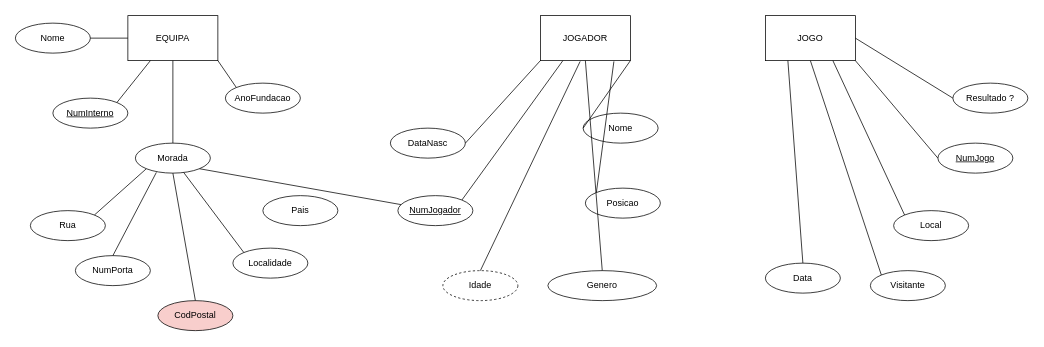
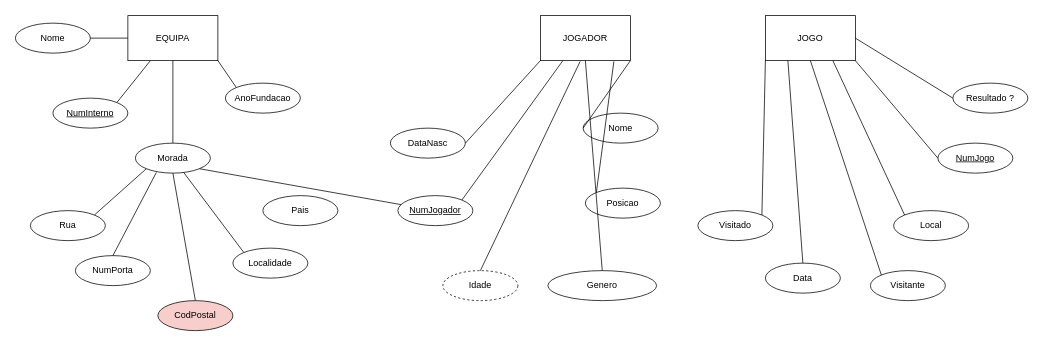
  <mxCell id="0" />
  <mxCell id="1" parent="0" />
  <mxCell id="2" value="EQUIPA" style="rounded=0;whiteSpace=wrap;html=1;" vertex="1" parent="1"><mxGeometry x="170" y="20" width="120" height="60" as="geometry" /></mxCell>
  <mxCell id="3" value="JOGADOR" style="rounded=0;whiteSpace=wrap;html=1;" vertex="1" parent="1"><mxGeometry x="720" y="20" width="120" height="60" as="geometry" /></mxCell>
  <mxCell id="4" value="JOGO" style="rounded=0;whiteSpace=wrap;html=1;" vertex="1" parent="1"><mxGeometry x="1020" y="20" width="120" height="60" as="geometry" /></mxCell>
  <mxCell id="5" value="Pais" style="ellipse;whiteSpace=wrap;html=1;align=center;" vertex="1" parent="1"><mxGeometry x="350" y="260" width="100" height="40" as="geometry" /></mxCell>
  <mxCell id="6" value="Rua" style="ellipse;whiteSpace=wrap;html=1;align=center;" vertex="1" parent="1"><mxGeometry x="40" y="280" width="100" height="40" as="geometry" /></mxCell>
  <mxCell id="7" value="NumInterno" style="ellipse;whiteSpace=wrap;html=1;align=center;fontStyle=4;" vertex="1" parent="1"><mxGeometry x="70" y="130" width="100" height="40" as="geometry" /></mxCell>
  <mxCell id="8" value="AnoFundacao" style="ellipse;whiteSpace=wrap;html=1;align=center;" vertex="1" parent="1"><mxGeometry x="300" y="110" width="100" height="40" as="geometry" /></mxCell>
  <mxCell id="9" value="Morada" style="ellipse;whiteSpace=wrap;html=1;align=center;" vertex="1" parent="1"><mxGeometry x="180" y="190" width="100" height="40" as="geometry" /></mxCell>
  <mxCell id="10" value="Nome" style="ellipse;whiteSpace=wrap;html=1;align=center;" vertex="1" parent="1"><mxGeometry x="20" y="30" width="100" height="40" as="geometry" /></mxCell>
  <mxCell id="11" value="NumPorta" style="ellipse;whiteSpace=wrap;html=1;align=center;" vertex="1" parent="1"><mxGeometry x="100" y="340" width="100" height="40" as="geometry" /></mxCell>
  <mxCell id="12" value="Nome" style="ellipse;whiteSpace=wrap;html=1;align=center;" vertex="1" parent="1"><mxGeometry x="777" y="150" width="100" height="40" as="geometry" /></mxCell>
  <mxCell id="13" value="Genero" style="ellipse;whiteSpace=wrap;html=1;align=center;" vertex="1" parent="1"><mxGeometry x="730" y="360" width="145" height="40" as="geometry" /></mxCell>
  <mxCell id="14" value="DataNasc" style="ellipse;whiteSpace=wrap;html=1;align=center;" vertex="1" parent="1"><mxGeometry x="520" y="170" width="100" height="40" as="geometry" /></mxCell>
  <mxCell id="15" value="NumJogador" style="ellipse;whiteSpace=wrap;html=1;align=center;fontStyle=4;" vertex="1" parent="1"><mxGeometry x="530" y="260" width="100" height="40" as="geometry" /></mxCell>
  <mxCell id="16" value="Posicao" style="ellipse;whiteSpace=wrap;html=1;align=center;" vertex="1" parent="1"><mxGeometry x="780" y="250" width="100" height="40" as="geometry" /></mxCell>
  <mxCell id="17" value="CodPostal" style="ellipse;whiteSpace=wrap;html=1;align=center;fillColor=#f8cecc;" vertex="1" parent="1"><mxGeometry x="210" y="400" width="100" height="40" as="geometry" /></mxCell>
  <mxCell id="18" value="Localidade" style="ellipse;whiteSpace=wrap;html=1;align=center;" vertex="1" parent="1"><mxGeometry x="310" y="330" width="100" height="40" as="geometry" /></mxCell>
  <mxCell id="19" value="Idade" style="ellipse;whiteSpace=wrap;html=1;align=center;dashed=1;" vertex="1" parent="1"><mxGeometry x="590" y="360" width="100" height="40" as="geometry" /></mxCell>
  <mxCell id="20" value="NumJogo" style="ellipse;whiteSpace=wrap;html=1;align=center;fontStyle=4;" vertex="1" parent="1"><mxGeometry x="1250" y="190" width="100" height="40" as="geometry" /></mxCell>
  <mxCell id="21" value="Data" style="ellipse;whiteSpace=wrap;html=1;align=center;" vertex="1" parent="1"><mxGeometry x="1020" y="350" width="100" height="40" as="geometry" /></mxCell>
  <mxCell id="22" value="Visitante" style="ellipse;whiteSpace=wrap;html=1;align=center;" vertex="1" parent="1"><mxGeometry x="1160" y="360" width="100" height="40" as="geometry" /></mxCell>
+ <mxCell id="23" value="Visitado" style="ellipse;whiteSpace=wrap;html=1;align=center;" vertex="1" parent="1"><mxGeometry x="930" y="280" width="100" height="40" as="geometry" /></mxCell>
  <mxCell id="24" value="Resultado ?" style="ellipse;whiteSpace=wrap;html=1;align=center;" vertex="1" parent="1"><mxGeometry x="1270" y="110" width="100" height="40" as="geometry" /></mxCell>
  <mxCell id="25" value="Local" style="ellipse;whiteSpace=wrap;html=1;align=center;" vertex="1" parent="1"><mxGeometry x="1191" y="280" width="100" height="40" as="geometry" /></mxCell>
  <mxCell id="26" value="" style="endArrow=none;html=1;rounded=0;exitX=0;exitY=0;exitDx=0;exitDy=0;entryX=0.5;entryY=1;entryDx=0;entryDy=0;" edge="1" parent="1" source="22" target="4"><mxGeometry width="50" height="50" relative="1" as="geometry"><mxPoint x="510" y="320" as="sourcePoint" /><mxPoint x="560" y="270" as="targetPoint" /></mxGeometry></mxCell>
  <mxCell id="27" value="" style="endArrow=none;html=1;rounded=0;exitX=0;exitY=0;exitDx=0;exitDy=0;entryX=0.75;entryY=1;entryDx=0;entryDy=0;" edge="1" parent="1" source="25" target="4"><mxGeometry width="50" height="50" relative="1" as="geometry"><mxPoint x="510" y="320" as="sourcePoint" /><mxPoint x="560" y="270" as="targetPoint" /></mxGeometry></mxCell>
  <mxCell id="28" value="" style="endArrow=none;html=1;rounded=0;exitX=0;exitY=0.5;exitDx=0;exitDy=0;entryX=1;entryY=1;entryDx=0;entryDy=0;" edge="1" parent="1" source="20" target="4"><mxGeometry width="50" height="50" relative="1" as="geometry"><mxPoint x="510" y="320" as="sourcePoint" /><mxPoint x="560" y="270" as="targetPoint" /></mxGeometry></mxCell>
  <mxCell id="29" value="" style="endArrow=none;html=1;rounded=0;exitX=0;exitY=0.5;exitDx=0;exitDy=0;entryX=1;entryY=0.5;entryDx=0;entryDy=0;" edge="1" parent="1" source="24" target="4"><mxGeometry width="50" height="50" relative="1" as="geometry"><mxPoint x="510" y="320" as="sourcePoint" /><mxPoint x="560" y="270" as="targetPoint" /></mxGeometry></mxCell>
  <mxCell id="30" value="" style="endArrow=none;html=1;rounded=0;exitX=0.5;exitY=0;exitDx=0;exitDy=0;entryX=0.442;entryY=1.017;entryDx=0;entryDy=0;entryPerimeter=0;" edge="1" parent="1" source="19" target="3"><mxGeometry width="50" height="50" relative="1" as="geometry"><mxPoint x="510" y="320" as="sourcePoint" /><mxPoint x="560" y="270" as="targetPoint" /></mxGeometry></mxCell>
  <mxCell id="31" value="" style="endArrow=none;html=1;rounded=0;exitX=1;exitY=0;exitDx=0;exitDy=0;entryX=0.25;entryY=1;entryDx=0;entryDy=0;" edge="1" parent="1" source="15" target="3"><mxGeometry width="50" height="50" relative="1" as="geometry"><mxPoint x="510" y="320" as="sourcePoint" /><mxPoint x="560" y="270" as="targetPoint" /></mxGeometry></mxCell>
  <mxCell id="32" value="" style="endArrow=none;html=1;rounded=0;entryX=0.5;entryY=0;entryDx=0;entryDy=0;exitX=0.5;exitY=1;exitDx=0;exitDy=0;" edge="1" parent="1" source="3" target="13"><mxGeometry width="50" height="50" relative="1" as="geometry"><mxPoint x="510" y="320" as="sourcePoint" /><mxPoint x="560" y="270" as="targetPoint" /></mxGeometry></mxCell>
  <mxCell id="33" value="" style="endArrow=none;html=1;rounded=0;exitX=0;exitY=0;exitDx=0;exitDy=0;entryX=0.817;entryY=1.017;entryDx=0;entryDy=0;entryPerimeter=0;" edge="1" parent="1" source="16" target="3"><mxGeometry width="50" height="50" relative="1" as="geometry"><mxPoint x="510" y="320" as="sourcePoint" /><mxPoint x="560" y="270" as="targetPoint" /></mxGeometry></mxCell>
  <mxCell id="34" value="" style="endArrow=none;html=1;rounded=0;exitX=0;exitY=0.5;exitDx=0;exitDy=0;entryX=1;entryY=1;entryDx=0;entryDy=0;" edge="1" parent="1" source="12" target="3"><mxGeometry width="50" height="50" relative="1" as="geometry"><mxPoint x="510" y="320" as="sourcePoint" /><mxPoint x="560" y="270" as="targetPoint" /></mxGeometry></mxCell>
  <mxCell id="35" value="" style="endArrow=none;html=1;rounded=0;exitX=0;exitY=1;exitDx=0;exitDy=0;entryX=1;entryY=0.5;entryDx=0;entryDy=0;" edge="1" parent="1" source="3" target="14"><mxGeometry width="50" height="50" relative="1" as="geometry"><mxPoint x="510" y="320" as="sourcePoint" /><mxPoint x="560" y="270" as="targetPoint" /></mxGeometry></mxCell>
  <mxCell id="36" value="" style="endArrow=none;html=1;rounded=0;exitX=1;exitY=0;exitDx=0;exitDy=0;entryX=0;entryY=1;entryDx=0;entryDy=0;" edge="1" parent="1" source="6" target="9"><mxGeometry width="50" height="50" relative="1" as="geometry"><mxPoint x="510" y="320" as="sourcePoint" /><mxPoint x="560" y="270" as="targetPoint" /></mxGeometry></mxCell>
  <mxCell id="37" value="" style="endArrow=none;html=1;rounded=0;exitX=0.5;exitY=0;exitDx=0;exitDy=0;entryX=0.28;entryY=0.975;entryDx=0;entryDy=0;entryPerimeter=0;" edge="1" parent="1" source="11" target="9"><mxGeometry width="50" height="50" relative="1" as="geometry"><mxPoint x="510" y="320" as="sourcePoint" /><mxPoint x="560" y="270" as="targetPoint" /></mxGeometry></mxCell>
  <mxCell id="38" value="" style="endArrow=none;html=1;rounded=0;exitX=0;exitY=0;exitDx=0;exitDy=0;" edge="1" parent="1" source="18" target="9"><mxGeometry width="50" height="50" relative="1" as="geometry"><mxPoint x="510" y="320" as="sourcePoint" /><mxPoint x="560" y="270" as="targetPoint" /></mxGeometry></mxCell>
  <mxCell id="39" value="" style="endArrow=none;html=1;rounded=0;exitX=0.5;exitY=1;exitDx=0;exitDy=0;entryX=0.5;entryY=0;entryDx=0;entryDy=0;" edge="1" parent="1" source="9" target="17"><mxGeometry width="50" height="50" relative="1" as="geometry"><mxPoint x="510" y="320" as="sourcePoint" /><mxPoint x="560" y="270" as="targetPoint" /></mxGeometry></mxCell>
  <mxCell id="40" value="" style="endArrow=none;html=1;rounded=0;exitX=1;exitY=1;exitDx=0;exitDy=0;" edge="1" parent="1" source="9" target="15"><mxGeometry width="50" height="50" relative="1" as="geometry"><mxPoint x="510" y="320" as="sourcePoint" /><mxPoint x="560" y="270" as="targetPoint" /></mxGeometry></mxCell>
  <mxCell id="41" value="" style="endArrow=none;html=1;rounded=0;exitX=0.5;exitY=0;exitDx=0;exitDy=0;entryX=0.5;entryY=1;entryDx=0;entryDy=0;" edge="1" parent="1" source="9" target="2"><mxGeometry width="50" height="50" relative="1" as="geometry"><mxPoint x="510" y="320" as="sourcePoint" /><mxPoint x="560" y="270" as="targetPoint" /></mxGeometry></mxCell>
  <mxCell id="42" value="" style="endArrow=none;html=1;rounded=0;exitX=0;exitY=0;exitDx=0;exitDy=0;entryX=1;entryY=1;entryDx=0;entryDy=0;" edge="1" parent="1" source="8" target="2"><mxGeometry width="50" height="50" relative="1" as="geometry"><mxPoint x="510" y="320" as="sourcePoint" /><mxPoint x="560" y="270" as="targetPoint" /></mxGeometry></mxCell>
  <mxCell id="43" value="" style="endArrow=none;html=1;rounded=0;exitX=1;exitY=0;exitDx=0;exitDy=0;entryX=0.25;entryY=1;entryDx=0;entryDy=0;" edge="1" parent="1" source="7" target="2"><mxGeometry width="50" height="50" relative="1" as="geometry"><mxPoint x="510" y="320" as="sourcePoint" /><mxPoint x="560" y="270" as="targetPoint" /></mxGeometry></mxCell>
  <mxCell id="44" value="" style="endArrow=none;html=1;rounded=0;exitX=1;exitY=0.5;exitDx=0;exitDy=0;entryX=0;entryY=0.5;entryDx=0;entryDy=0;" edge="1" parent="1" source="10" target="2"><mxGeometry width="50" height="50" relative="1" as="geometry"><mxPoint x="510" y="320" as="sourcePoint" /><mxPoint x="560" y="270" as="targetPoint" /></mxGeometry></mxCell>
  <mxCell id="45" value="" style="endArrow=none;html=1;rounded=0;exitX=0.5;exitY=0;exitDx=0;exitDy=0;entryX=0.25;entryY=1;entryDx=0;entryDy=0;" edge="1" parent="1" source="21" target="4"><mxGeometry width="50" height="50" relative="1" as="geometry"><mxPoint x="980" y="320" as="sourcePoint" /><mxPoint x="1030" y="270" as="targetPoint" /></mxGeometry></mxCell>
+ <mxCell id="46" value="" style="endArrow=none;html=1;rounded=0;exitX=1;exitY=0;exitDx=0;exitDy=0;entryX=0;entryY=1;entryDx=0;entryDy=0;" edge="1" parent="1" source="23" target="4"><mxGeometry width="50" height="50" relative="1" as="geometry"><mxPoint x="980" y="320" as="sourcePoint" /><mxPoint x="1030" y="270" as="targetPoint" /></mxGeometry></mxCell>
